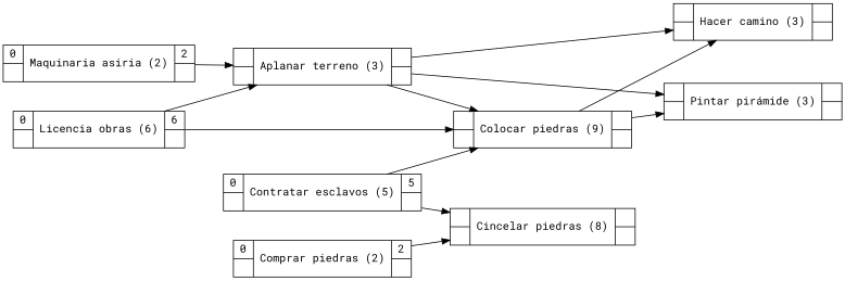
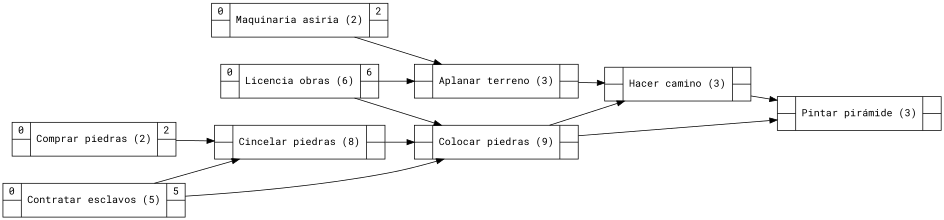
  digraph {
    fontname="Roboto Mono"
    nodesep=.5
    rankdir=LR
    ranksep=.5
    node [fontname="Roboto Mono" shape=record]
    edge [fontname="Roboto Mono"]
    n1 [label="{{0 |  }  | { Licencia obras (6) }        | {6 | }}" width=.5]
    n2 [label="{{  |  }  | { Aplanar terreno (3) }       | {  | }}" width=.5]
    n3 [label="{{  |  }  | { Colocar piedras (9) }       | {  | }}" width=.5]
    n4 [label="{{  |  }  | { Hacer camino (3) }          | {  | }}" width=.5]
    n5 [label="{{  |  }  | { Pintar pirámide (3) }       | {  | }}" width=.5]
    n6 [label="{{0 |  }  | { Comprar piedras (2) }       | {2 | }}" width=.5]
    n7 [label="{{  |  }  | { Cincelar piedras (8) }      | {  | }}" width=.5]
    n8 [label="{{0 |  }  | { Maquinaria asiria (2) }     | {2 | }}" width=.5]
    n9 [label="{{0 |  }  | { Contratar esclavos (5) }    | {5 | }}" width=.5]
    n1 -> n2
    n1 -> n3
    n2 -> n4
    n3 -> n4
    n3 -> n5
-   n2 -> n5
+   n4 -> n5
    n6 -> n7
-   n2 -> n3
+   n7 -> n3
    n8 -> n2
    n9 -> n3
    n9 -> n7
  }
